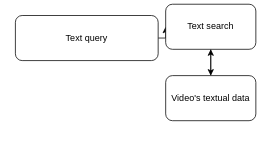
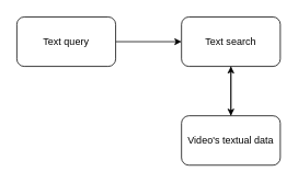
  <mxCell id="0" />
  <mxCell id="1" parent="0" />
  <mxCell id="2" style="edgeStyle=orthogonalEdgeStyle;rounded=0;orthogonalLoop=1;jettySize=auto;html=1;exitX=1;exitY=0.5;exitDx=0;exitDy=0;entryX=0;entryY=0.5;entryDx=0;entryDy=0;" edge="1" parent="1" source="3" target="5"><mxGeometry relative="1" as="geometry" /></mxCell>
- <mxCell id="3" value="Text query" style="rounded=1;whiteSpace=wrap;html=1;" vertex="1" parent="1"><mxGeometry x="20" y="20" width="190" height="60" as="geometry" /></mxCell>
+ <mxCell id="3" value="Text query" style="rounded=1;whiteSpace=wrap;html=1;" vertex="1" parent="1"><mxGeometry x="20" y="20" width="120" height="60" as="geometry" /></mxCell>
  <mxCell id="4" style="edgeStyle=orthogonalEdgeStyle;rounded=0;orthogonalLoop=1;jettySize=auto;html=1;exitX=0.5;exitY=1;exitDx=0;exitDy=0;entryX=0.5;entryY=0;entryDx=0;entryDy=0;" edge="1" parent="1" source="5" target="7"><mxGeometry relative="1" as="geometry" /></mxCell>
- <mxCell id="5" value="Text search" style="rounded=1;whiteSpace=wrap;html=1;" vertex="1" parent="1"><mxGeometry x="220" y="5" width="120" height="60" as="geometry" /></mxCell>
+ <mxCell id="5" value="Text search" style="rounded=1;whiteSpace=wrap;html=1;" vertex="1" parent="1"><mxGeometry x="220" y="20" width="120" height="60" as="geometry" /></mxCell>
  <mxCell id="6" style="edgeStyle=orthogonalEdgeStyle;rounded=0;orthogonalLoop=1;jettySize=auto;html=1;exitX=0.5;exitY=0;exitDx=0;exitDy=0;entryX=0.5;entryY=1;entryDx=0;entryDy=0;" edge="1" parent="1" source="7" target="5"><mxGeometry relative="1" as="geometry" /></mxCell>
- <mxCell id="7" value="Video's textual data" style="rounded=1;whiteSpace=wrap;html=1;" vertex="1" parent="1"><mxGeometry x="220" y="100" width="120" height="60" as="geometry" /></mxCell>
+ <mxCell id="7" value="Video's textual data" style="rounded=1;whiteSpace=wrap;html=1;" vertex="1" parent="1"><mxGeometry x="220" y="140" width="120" height="60" as="geometry" /></mxCell>
